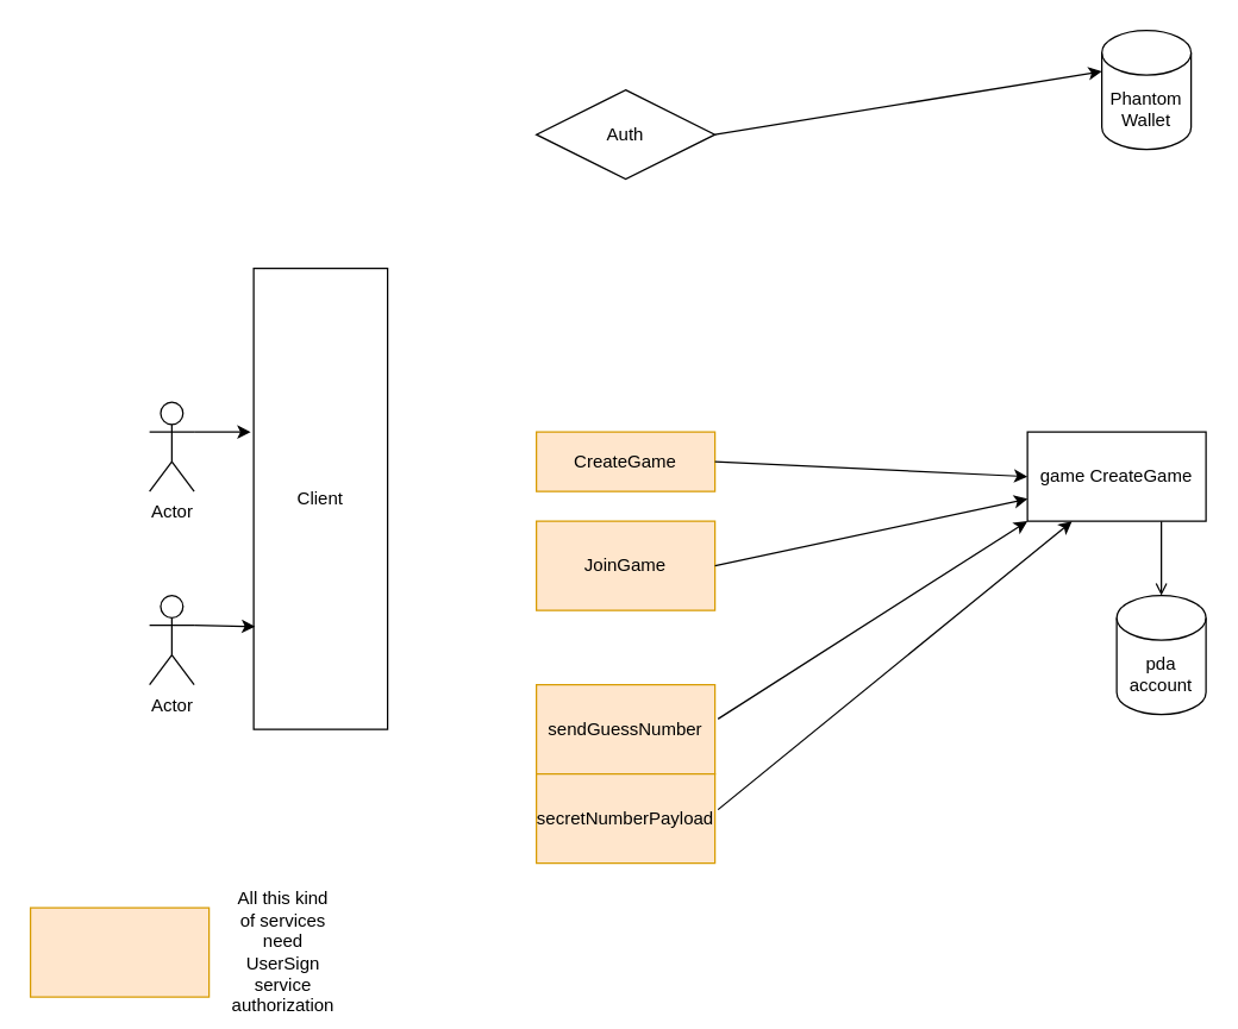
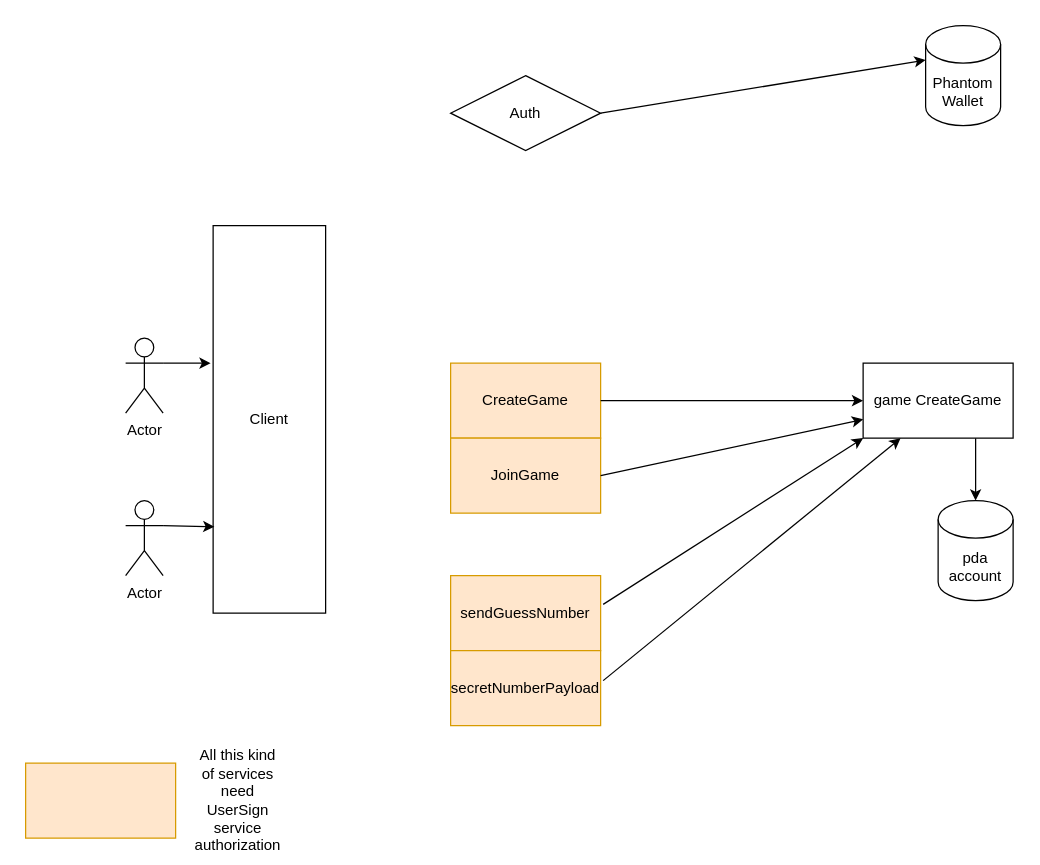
  <mxCell id="0" />
  <mxCell id="1" parent="0" />
  <mxCell id="2" value="Actor" style="shape=umlActor;verticalLabelPosition=bottom;verticalAlign=top;html=1;outlineConnect=0;" vertex="1" parent="1"><mxGeometry x="100" y="270" width="30" height="60" as="geometry" /></mxCell>
  <mxCell id="3" value="Phantom&lt;br&gt;Wallet" style="shape=cylinder3;whiteSpace=wrap;html=1;boundedLbl=1;backgroundOutline=1;size=15;" vertex="1" parent="1"><mxGeometry x="740" y="20" width="60" height="80" as="geometry" /></mxCell>
- <mxCell id="4" value="CreateGame" style="rounded=0;whiteSpace=wrap;html=1;fillColor=#ffe6cc;strokeColor=#d79b00;" vertex="1" parent="1"><mxGeometry x="360" y="290" width="120" height="40" as="geometry" /></mxCell>
+ <mxCell id="4" value="CreateGame" style="rounded=0;whiteSpace=wrap;html=1;fillColor=#ffe6cc;strokeColor=#d79b00;" vertex="1" parent="1"><mxGeometry x="360" y="290" width="120" height="60" as="geometry" /></mxCell>
  <mxCell id="5" value="JoinGame" style="rounded=0;whiteSpace=wrap;html=1;fillColor=#ffe6cc;strokeColor=#d79b00;" vertex="1" parent="1"><mxGeometry x="360" y="350" width="120" height="60" as="geometry" /></mxCell>
  <mxCell id="6" value="Auth" style="rhombus;whiteSpace=wrap;html=1;" vertex="1" parent="1"><mxGeometry x="360" y="60" width="120" height="60" as="geometry" /></mxCell>
  <mxCell id="7" value="sendGuessNumber" style="rounded=0;whiteSpace=wrap;html=1;fillColor=#ffe6cc;strokeColor=#d79b00;" vertex="1" parent="1"><mxGeometry x="360" y="460" width="120" height="60" as="geometry" /></mxCell>
  <mxCell id="8" value="" style="endArrow=classic;html=1;exitX=1;exitY=0.5;exitDx=0;exitDy=0;entryX=0;entryY=0;entryDx=0;entryDy=27.5;entryPerimeter=0;" edge="1" parent="1" source="6" target="3"><mxGeometry width="50" height="50" relative="1" as="geometry"><mxPoint x="380" y="420" as="sourcePoint" /><mxPoint x="430" y="370" as="targetPoint" /></mxGeometry></mxCell>
  <mxCell id="9" value="" style="endArrow=classic;html=1;exitX=1;exitY=0.5;exitDx=0;exitDy=0;entryX=0;entryY=0.5;entryDx=0;entryDy=0;" edge="1" parent="1" source="4" target="12"><mxGeometry width="50" height="50" relative="1" as="geometry"><mxPoint x="380" y="430" as="sourcePoint" /><mxPoint x="690" y="305" as="targetPoint" /></mxGeometry></mxCell>
  <mxCell id="10" value="pda account" style="shape=cylinder3;whiteSpace=wrap;html=1;boundedLbl=1;backgroundOutline=1;size=15;" vertex="1" parent="1"><mxGeometry x="750" y="400" width="60" height="80" as="geometry" /></mxCell>
- <mxCell id="11" value="" style="endArrow=open;html=1;exitX=0.75;exitY=1;exitDx=0;exitDy=0;entryX=0.5;entryY=0;entryDx=0;entryDy=0;entryPerimeter=0;" edge="1" parent="1" source="12" target="10"><mxGeometry width="50" height="50" relative="1" as="geometry"><mxPoint x="698.7" y="294.35" as="sourcePoint" /><mxPoint x="440" y="300" as="targetPoint" /></mxGeometry></mxCell>
+ <mxCell id="11" value="" style="endArrow=classic;html=1;exitX=0.75;exitY=1;exitDx=0;exitDy=0;entryX=0.5;entryY=0;entryDx=0;entryDy=0;entryPerimeter=0;" edge="1" parent="1" source="12" target="10"><mxGeometry width="50" height="50" relative="1" as="geometry"><mxPoint x="698.7" y="294.35" as="sourcePoint" /><mxPoint x="440" y="300" as="targetPoint" /></mxGeometry></mxCell>
  <mxCell id="12" value="game CreateGame" style="rounded=0;whiteSpace=wrap;html=1;" vertex="1" parent="1"><mxGeometry x="690" y="290" width="120" height="60" as="geometry" /></mxCell>
  <mxCell id="13" value="" style="endArrow=classic;html=1;exitX=1;exitY=0.5;exitDx=0;exitDy=0;entryX=0;entryY=0.75;entryDx=0;entryDy=0;" edge="1" parent="1" source="5" target="12"><mxGeometry width="50" height="50" relative="1" as="geometry"><mxPoint x="390" y="340" as="sourcePoint" /><mxPoint x="440" y="290" as="targetPoint" /></mxGeometry></mxCell>
  <mxCell id="14" value="secretNumberPayload" style="rounded=0;whiteSpace=wrap;html=1;fillColor=#ffe6cc;strokeColor=#d79b00;" vertex="1" parent="1"><mxGeometry x="360" y="520" width="120" height="60" as="geometry" /></mxCell>
  <mxCell id="15" value="" style="endArrow=classic;html=1;exitX=1.017;exitY=0.383;exitDx=0;exitDy=0;exitPerimeter=0;entryX=0;entryY=1;entryDx=0;entryDy=0;" edge="1" parent="1" source="7" target="12"><mxGeometry width="50" height="50" relative="1" as="geometry"><mxPoint x="390" y="340" as="sourcePoint" /><mxPoint x="440" y="290" as="targetPoint" /></mxGeometry></mxCell>
  <mxCell id="16" value="" style="endArrow=classic;html=1;exitX=1.017;exitY=0.4;exitDx=0;exitDy=0;exitPerimeter=0;entryX=0.25;entryY=1;entryDx=0;entryDy=0;" edge="1" parent="1" source="14" target="12"><mxGeometry width="50" height="50" relative="1" as="geometry"><mxPoint x="390" y="340" as="sourcePoint" /><mxPoint x="440" y="290" as="targetPoint" /></mxGeometry></mxCell>
  <mxCell id="17" value="Actor" style="shape=umlActor;verticalLabelPosition=bottom;verticalAlign=top;html=1;outlineConnect=0;" vertex="1" parent="1"><mxGeometry x="100" y="400" width="30" height="60" as="geometry" /></mxCell>
  <mxCell id="18" value="Client" style="rounded=0;whiteSpace=wrap;html=1;" vertex="1" parent="1"><mxGeometry x="170" y="180" width="90" height="310" as="geometry" /></mxCell>
  <mxCell id="19" value="" style="endArrow=classic;html=1;exitX=1;exitY=0.333;exitDx=0;exitDy=0;exitPerimeter=0;" edge="1" parent="1" source="2"><mxGeometry width="50" height="50" relative="1" as="geometry"><mxPoint x="460" y="340" as="sourcePoint" /><mxPoint x="168" y="290" as="targetPoint" /></mxGeometry></mxCell>
  <mxCell id="20" value="" style="endArrow=classic;html=1;entryX=0.011;entryY=0.777;entryDx=0;entryDy=0;entryPerimeter=0;exitX=1;exitY=0.333;exitDx=0;exitDy=0;exitPerimeter=0;" edge="1" parent="1" source="17" target="18"><mxGeometry width="50" height="50" relative="1" as="geometry"><mxPoint x="460" y="340" as="sourcePoint" /><mxPoint x="510" y="290" as="targetPoint" /></mxGeometry></mxCell>
  <mxCell id="21" value="" style="rounded=0;whiteSpace=wrap;html=1;fillColor=#ffe6cc;strokeColor=#d79b00;" vertex="1" parent="1"><mxGeometry x="20" y="610" width="120" height="60" as="geometry" /></mxCell>
  <mxCell id="22" value="All this kind of services need UserSign service authorization" style="text;html=1;strokeColor=none;fillColor=none;align=center;verticalAlign=middle;whiteSpace=wrap;rounded=0;" vertex="1" parent="1"><mxGeometry x="170" y="630" width="40" height="20" as="geometry" /></mxCell>
